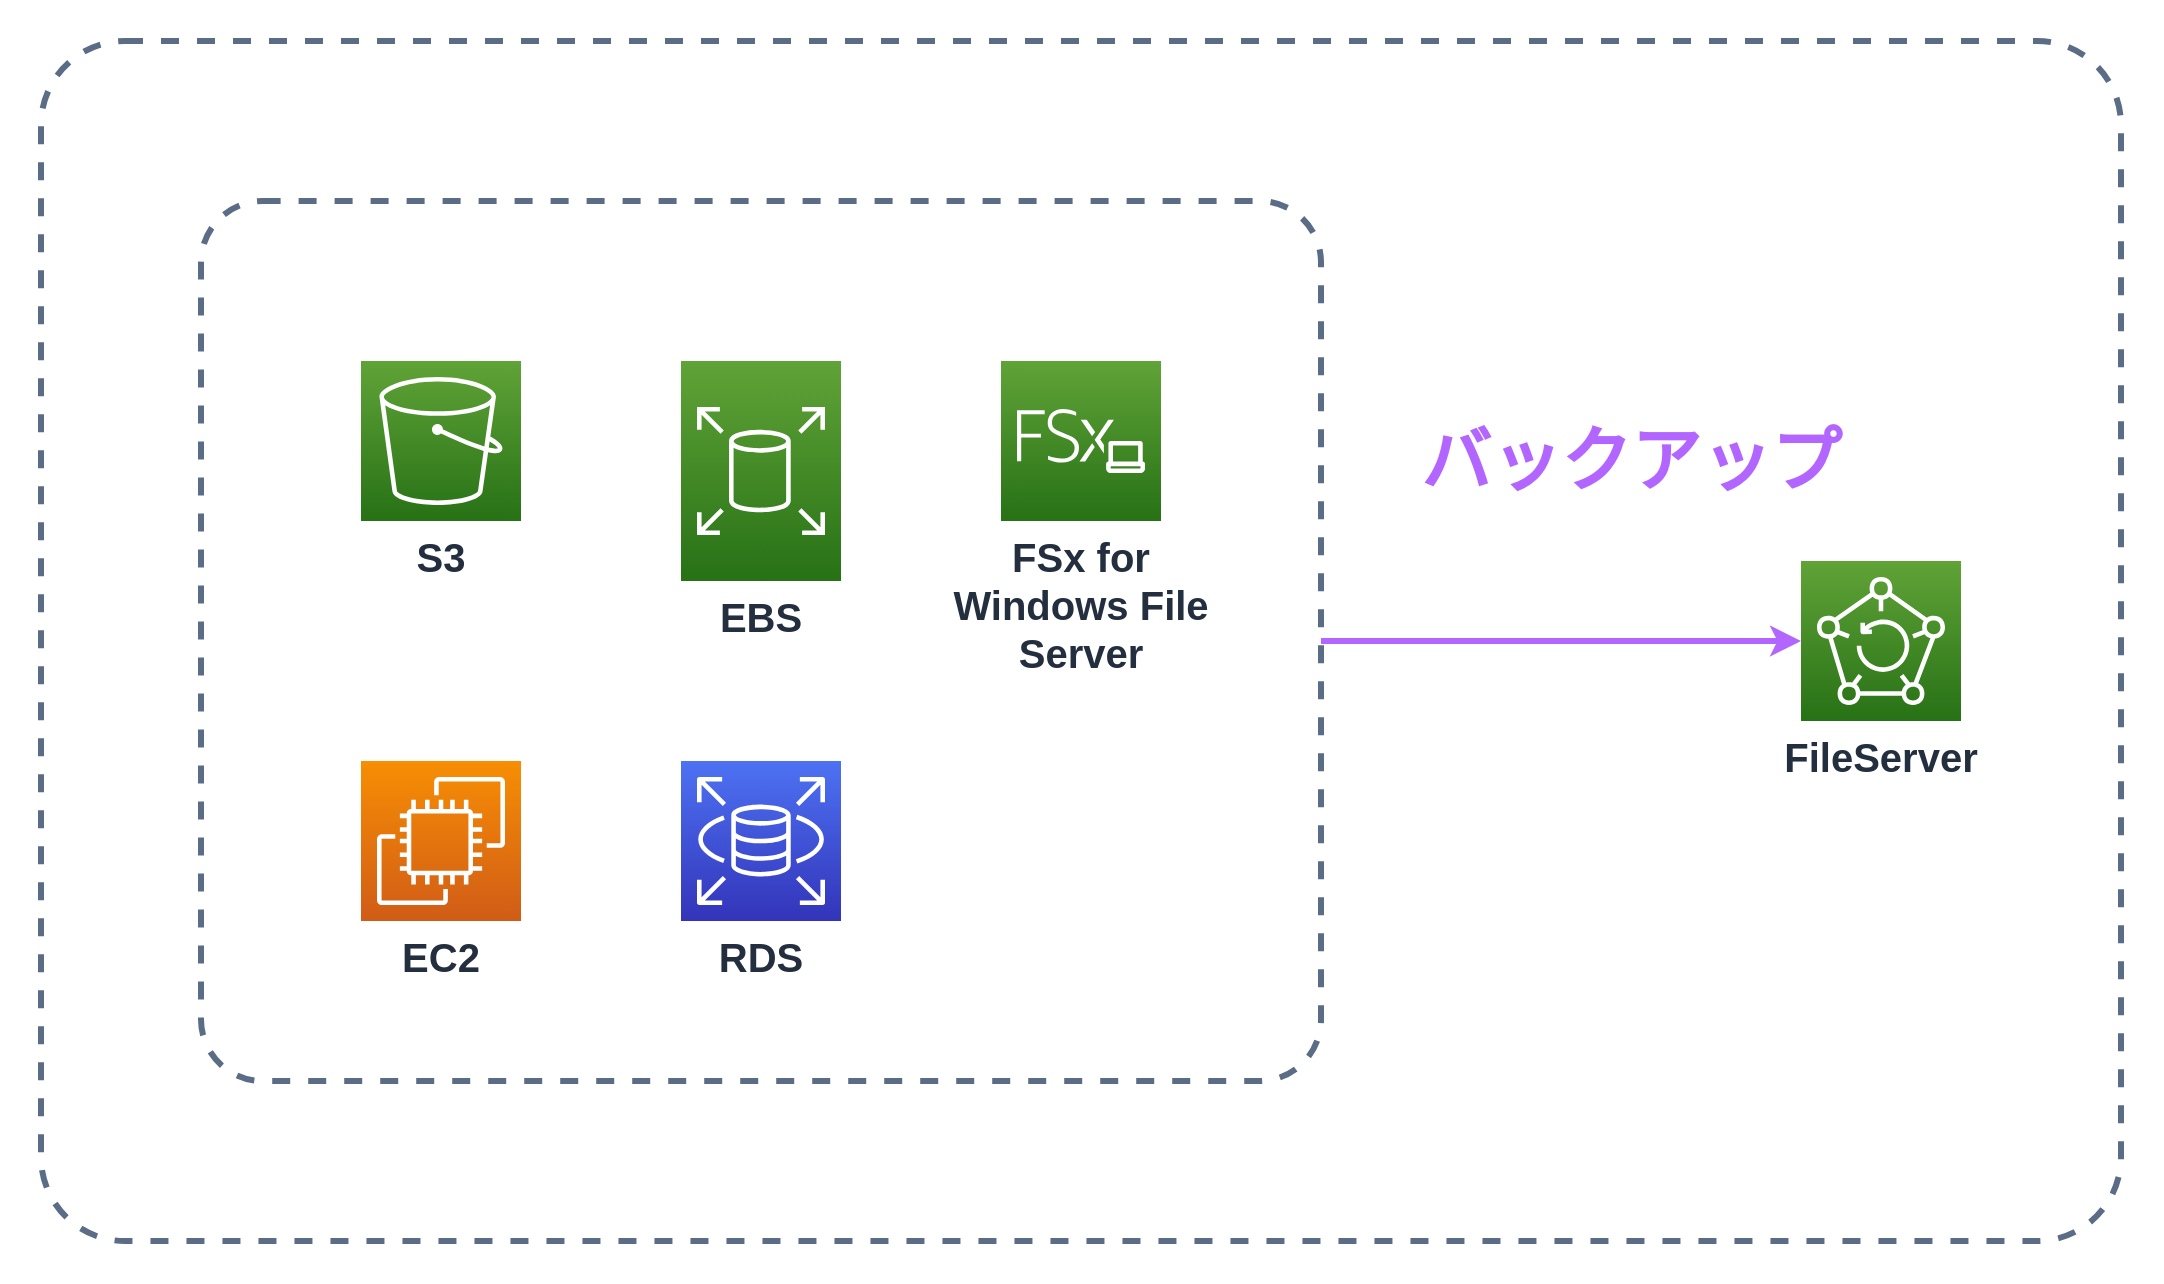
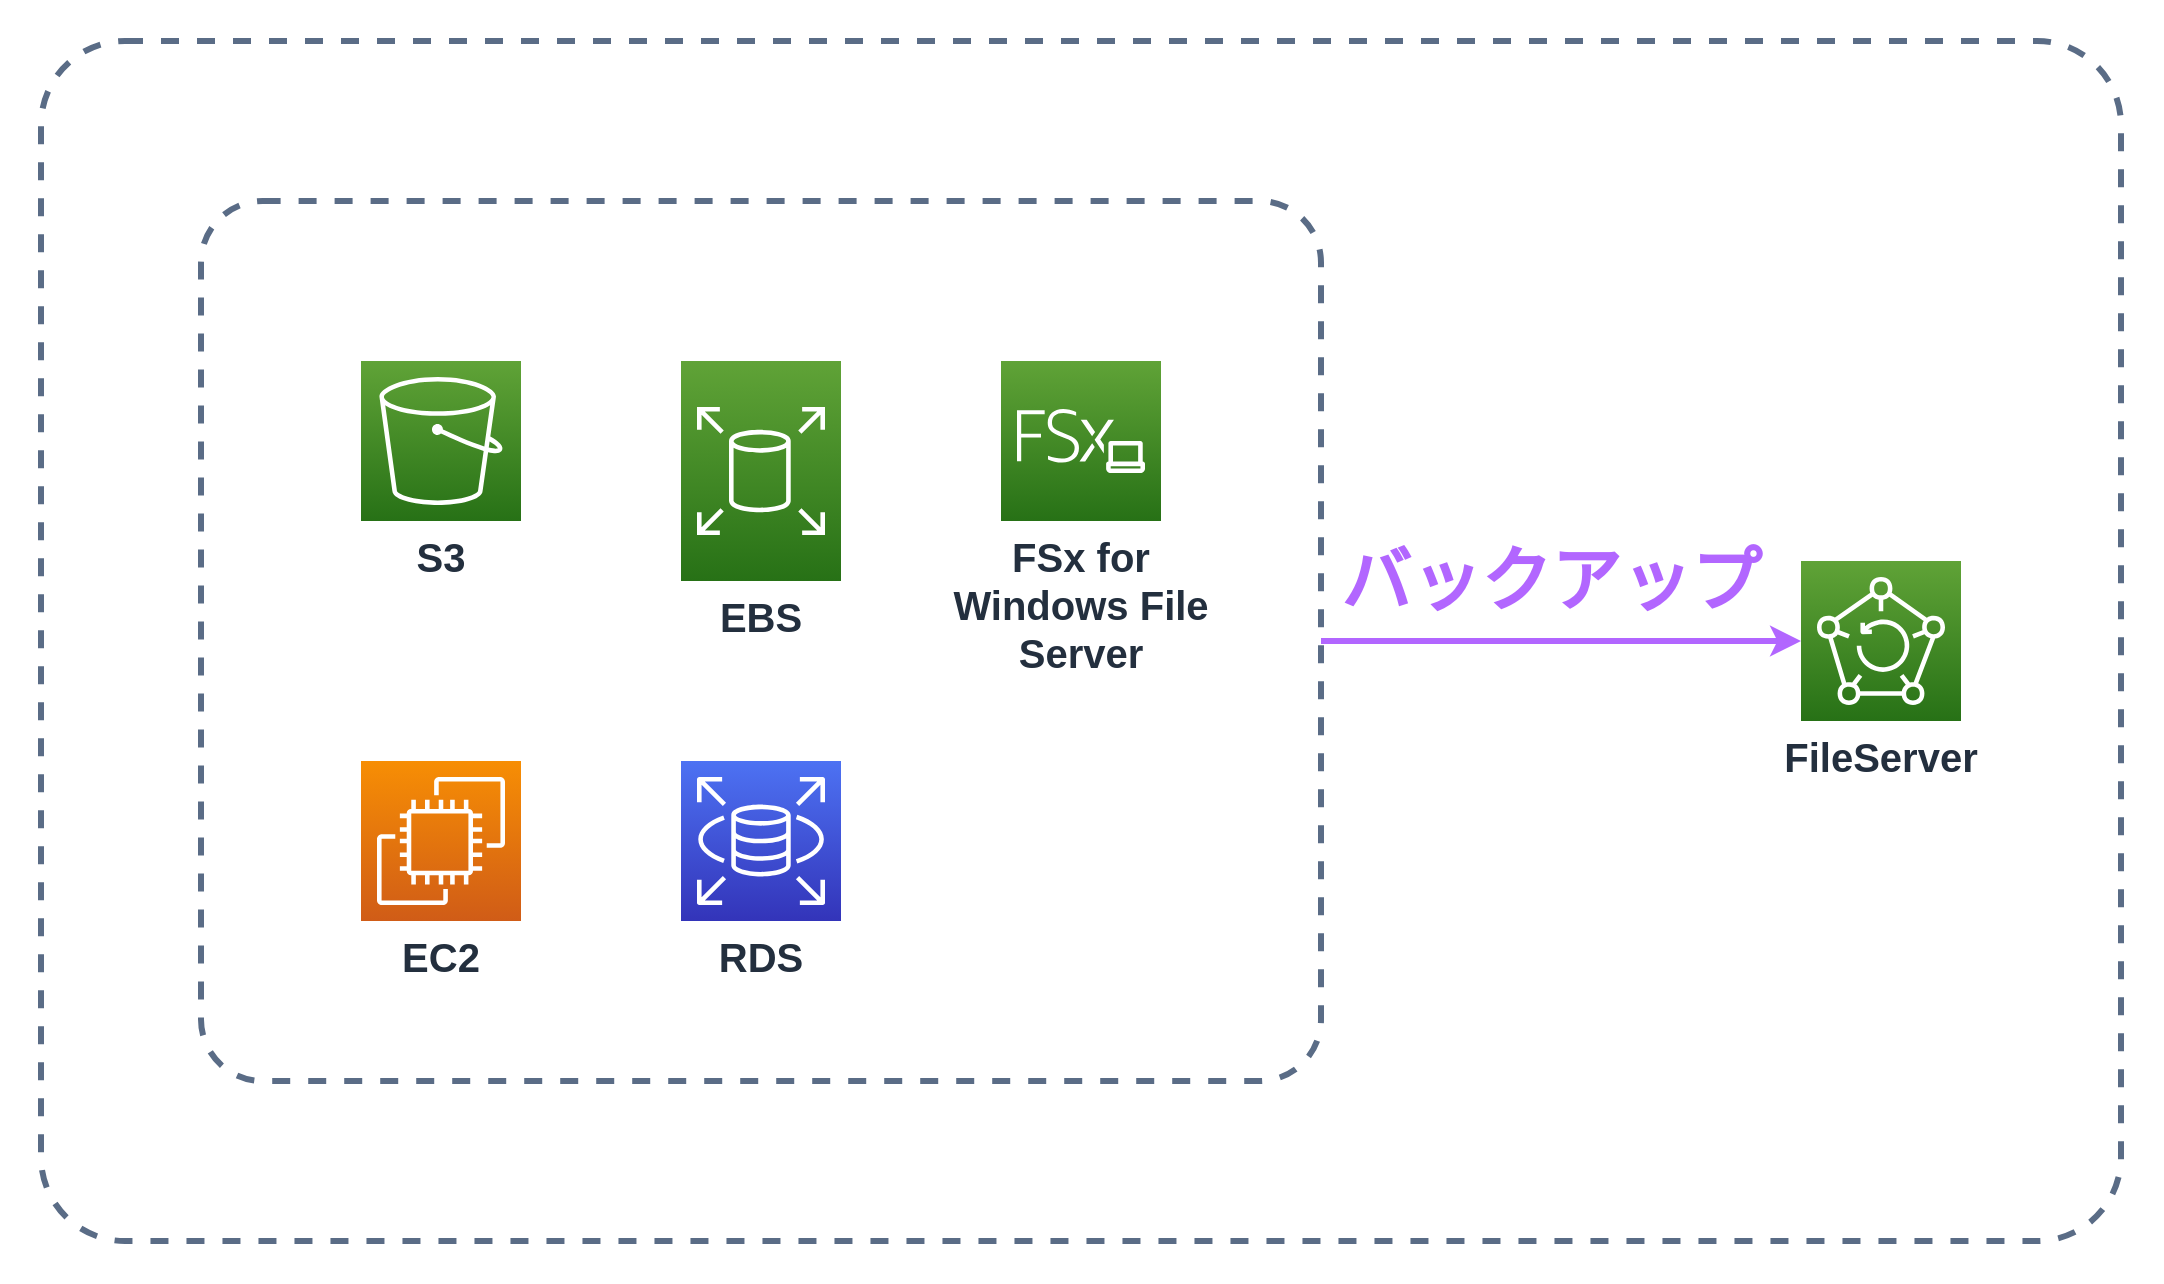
  <mxCell id="0" />
  <mxCell id="1" parent="0" />
  <mxCell id="2" value="" style="fillColor=none;strokeColor=#5A6C86;dashed=1;verticalAlign=top;fontStyle=0;fontColor=#000000;fontSize=35;strokeWidth=3;rounded=1;fillStyle=dashed;arcSize=7;" parent="1" vertex="1"><mxGeometry x="20" y="20" width="1040" height="600" as="geometry" /></mxCell>
  <mxCell id="3" value="FileServer" style="sketch=0;points=[[0,0,0],[0.25,0,0],[0.5,0,0],[0.75,0,0],[1,0,0],[0,1,0],[0.25,1,0],[0.5,1,0],[0.75,1,0],[1,1,0],[0,0.25,0],[0,0.5,0],[0,0.75,0],[1,0.25,0],[1,0.5,0],[1,0.75,0]];outlineConnect=0;fontColor=#232F3E;gradientColor=#60A337;gradientDirection=north;fillColor=#277116;strokeColor=#ffffff;dashed=0;verticalLabelPosition=bottom;verticalAlign=top;align=center;html=1;fontSize=20;fontStyle=1;aspect=fixed;shape=mxgraph.aws4.resourceIcon;resIcon=mxgraph.aws4.backup;strokeWidth=3;" parent="1" vertex="1"><mxGeometry x="900" y="280" width="80" height="80" as="geometry" /></mxCell>
  <mxCell id="4" value="EC2" style="sketch=0;points=[[0,0,0],[0.25,0,0],[0.5,0,0],[0.75,0,0],[1,0,0],[0,1,0],[0.25,1,0],[0.5,1,0],[0.75,1,0],[1,1,0],[0,0.25,0],[0,0.5,0],[0,0.75,0],[1,0.25,0],[1,0.5,0],[1,0.75,0]];outlineConnect=0;fontColor=#232F3E;gradientColor=#F78E04;gradientDirection=north;fillColor=#D05C17;strokeColor=#ffffff;dashed=0;verticalLabelPosition=bottom;verticalAlign=top;align=center;html=1;fontSize=20;fontStyle=1;aspect=fixed;shape=mxgraph.aws4.resourceIcon;resIcon=mxgraph.aws4.ec2;labelBackgroundColor=none;strokeWidth=3;" parent="1" vertex="1"><mxGeometry x="180" y="380" width="80" height="80" as="geometry" /></mxCell>
  <mxCell id="5" value="RDS" style="sketch=0;points=[[0,0,0],[0.25,0,0],[0.5,0,0],[0.75,0,0],[1,0,0],[0,1,0],[0.25,1,0],[0.5,1,0],[0.75,1,0],[1,1,0],[0,0.25,0],[0,0.5,0],[0,0.75,0],[1,0.25,0],[1,0.5,0],[1,0.75,0]];outlineConnect=0;fontColor=#232F3E;gradientColor=#4D72F3;gradientDirection=north;fillColor=#3334B9;strokeColor=#ffffff;dashed=0;verticalLabelPosition=bottom;verticalAlign=top;align=center;html=1;fontSize=20;fontStyle=1;aspect=fixed;shape=mxgraph.aws4.resourceIcon;resIcon=mxgraph.aws4.rds;strokeWidth=3;direction=east;" parent="1" vertex="1"><mxGeometry x="340" y="380" width="80" height="80" as="geometry" /></mxCell>
  <mxCell id="6" value="S3" style="sketch=0;points=[[0,0,0],[0.25,0,0],[0.5,0,0],[0.75,0,0],[1,0,0],[0,1,0],[0.25,1,0],[0.5,1,0],[0.75,1,0],[1,1,0],[0,0.25,0],[0,0.5,0],[0,0.75,0],[1,0.25,0],[1,0.5,0],[1,0.75,0]];outlineConnect=0;fontColor=#232F3E;gradientColor=#60A337;gradientDirection=north;fillColor=#277116;strokeColor=#ffffff;dashed=0;verticalLabelPosition=bottom;verticalAlign=top;align=center;html=1;fontSize=20;fontStyle=1;aspect=fixed;shape=mxgraph.aws4.resourceIcon;resIcon=mxgraph.aws4.s3;strokeWidth=3;" parent="1" vertex="1"><mxGeometry x="180" y="180" width="80" height="80" as="geometry" /></mxCell>
  <mxCell id="7" value="FSx for&lt;br style=&quot;font-size: 20px;&quot;&gt;Windows File&lt;br style=&quot;font-size: 20px;&quot;&gt;Server" style="sketch=0;points=[[0,0,0],[0.25,0,0],[0.5,0,0],[0.75,0,0],[1,0,0],[0,1,0],[0.25,1,0],[0.5,1,0],[0.75,1,0],[1,1,0],[0,0.25,0],[0,0.5,0],[0,0.75,0],[1,0.25,0],[1,0.5,0],[1,0.75,0]];outlineConnect=0;fontColor=#232F3E;gradientColor=#60A337;gradientDirection=north;fillColor=#277116;strokeColor=#ffffff;dashed=0;verticalLabelPosition=bottom;verticalAlign=top;align=center;html=1;fontSize=20;fontStyle=1;aspect=fixed;shape=mxgraph.aws4.resourceIcon;resIcon=mxgraph.aws4.fsx_for_windows_file_server;labelBackgroundColor=none;strokeWidth=3;" parent="1" vertex="1"><mxGeometry x="500" y="180" width="80" height="80" as="geometry" /></mxCell>
  <mxCell id="8" value="EBS" style="sketch=0;points=[[0,0,0],[0.25,0,0],[0.5,0,0],[0.75,0,0],[1,0,0],[0,1,0],[0.25,1,0],[0.5,1,0],[0.75,1,0],[1,1,0],[0,0.25,0],[0,0.5,0],[0,0.75,0],[1,0.25,0],[1,0.5,0],[1,0.75,0]];outlineConnect=0;fontColor=#232F3E;gradientColor=#60A337;gradientDirection=north;fillColor=#277116;strokeColor=#ffffff;dashed=0;verticalLabelPosition=bottom;verticalAlign=top;align=center;html=1;fontSize=20;fontStyle=1;aspect=fixed;shape=mxgraph.aws4.resourceIcon;resIcon=mxgraph.aws4.elastic_block_store;labelBackgroundColor=none;strokeWidth=3;" parent="1" vertex="1"><mxGeometry x="340" y="180" width="80" height="110" as="geometry" /></mxCell>
  <mxCell id="9" style="edgeStyle=orthogonalEdgeStyle;curved=1;orthogonalLoop=1;jettySize=auto;html=1;entryX=0;entryY=0.5;entryDx=0;entryDy=0;entryPerimeter=0;strokeColor=#B266FF;strokeWidth=3;fontSize=20;fontColor=#999999;" edge="1" parent="1" source="10" target="3"><mxGeometry relative="1" as="geometry" /></mxCell>
  <mxCell id="10" value="" style="fillColor=none;strokeColor=#5A6C86;dashed=1;verticalAlign=top;fontStyle=0;fontColor=#000000;fontSize=35;strokeWidth=3;rounded=1;fillStyle=dashed;arcSize=7;" vertex="1" parent="1"><mxGeometry x="100" y="100" width="560" height="440" as="geometry" /></mxCell>
- <mxCell id="11" value="バックアップ" style="text;html=1;align=center;verticalAlign=middle;resizable=0;points=[];autosize=1;strokeColor=none;fillColor=none;fontStyle=1;fontSize=35;fontColor=#B266FF;" vertex="1" parent="1"><mxGeometry x="700" y="200" width="230" height="60" as="geometry" /></mxCell>
+ <mxCell id="11" value="バックアップ" style="text;html=1;align=center;verticalAlign=middle;resizable=0;points=[];autosize=1;strokeColor=none;fillColor=none;fontStyle=1;fontSize=35;fontColor=#B266FF;" vertex="1" parent="1"><mxGeometry x="660" y="260" width="230" height="60" as="geometry" /></mxCell>
